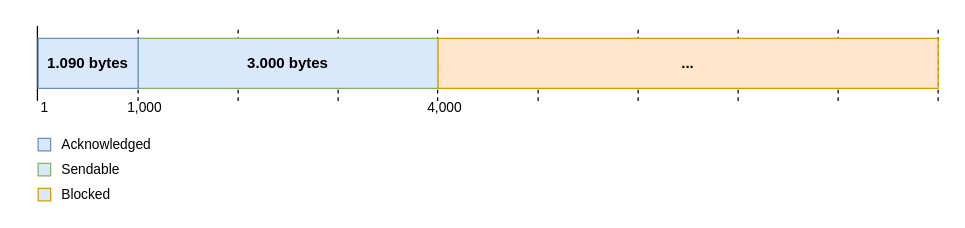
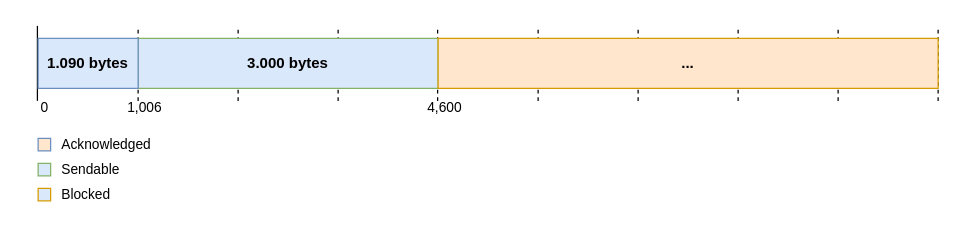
  <mxCell id="0" />
  <mxCell id="1" parent="0" />
  <mxCell id="2" value="" style="endArrow=none;dashed=1;html=1;rounded=0;" edge="1" parent="1"><mxGeometry width="50" height="50" relative="1" as="geometry"><mxPoint x="110" y="80" as="sourcePoint" /><mxPoint x="110" y="20" as="targetPoint" /></mxGeometry></mxCell>
  <mxCell id="3" value="" style="endArrow=none;dashed=1;html=1;rounded=0;" edge="1" parent="1"><mxGeometry width="50" height="50" relative="1" as="geometry"><mxPoint x="349.6" y="80" as="sourcePoint" /><mxPoint x="349.6" y="20" as="targetPoint" /></mxGeometry></mxCell>
- <mxCell id="4" value="&lt;font style=&quot;font-size: 11px; font-weight: normal;&quot;&gt;Acknowledged&lt;/font&gt;" style="rounded=0;html=1;fontStyle=1;fillColor=#dae8fc;strokeColor=#6c8ebf;align=left;labelPosition=right;verticalLabelPosition=middle;verticalAlign=middle;spacing=9;" vertex="1" parent="1"><mxGeometry x="30" y="110" width="10" height="10" as="geometry" /></mxCell>
+ <mxCell id="4" value="&lt;font style=&quot;font-size: 11px; font-weight: normal;&quot;&gt;Acknowledged&lt;/font&gt;" style="rounded=0;html=1;fontStyle=1;fillColor=#ffe6cc;strokeColor=#6c8ebf;align=left;labelPosition=right;verticalLabelPosition=middle;verticalAlign=middle;spacing=9;" vertex="1" parent="1"><mxGeometry x="30" y="110" width="10" height="10" as="geometry" /></mxCell>
  <mxCell id="5" value="Sendable" style="rounded=0;html=1;fontStyle=0;fillColor=#dae8fc;strokeColor=#82b366;align=left;labelPosition=right;verticalLabelPosition=middle;verticalAlign=middle;spacing=9;fontSize=11;" vertex="1" parent="1"><mxGeometry x="30" y="130" width="10" height="10" as="geometry" /></mxCell>
  <mxCell id="6" value="Blocked" style="rounded=0;html=1;fontStyle=0;fillColor=#dae8fc;strokeColor=#d79b00;align=left;labelPosition=right;verticalLabelPosition=middle;verticalAlign=middle;spacing=9;fontSize=11;" vertex="1" parent="1"><mxGeometry x="30" y="150" width="10" height="10" as="geometry" /></mxCell>
- <mxCell id="7" value="1,000" style="text;html=1;align=center;verticalAlign=middle;resizable=0;points=[];autosize=1;strokeColor=none;fillColor=none;fontSize=11;" vertex="1" parent="1"><mxGeometry x="90" y="70" width="50" height="30" as="geometry" /></mxCell>
- <mxCell id="8" value="4,000" style="text;html=1;align=center;verticalAlign=middle;resizable=0;points=[];autosize=1;strokeColor=none;fillColor=none;fontSize=11;" vertex="1" parent="1"><mxGeometry x="330" y="70" width="50" height="30" as="geometry" /></mxCell>
+ <mxCell id="7" value="1,006" style="text;html=1;align=center;verticalAlign=middle;resizable=0;points=[];autosize=1;strokeColor=none;fillColor=none;fontSize=11;" vertex="1" parent="1"><mxGeometry x="90" y="70" width="50" height="30" as="geometry" /></mxCell>
+ <mxCell id="8" value="4,600" style="text;html=1;align=center;verticalAlign=middle;resizable=0;points=[];autosize=1;strokeColor=none;fillColor=none;fontSize=11;" vertex="1" parent="1"><mxGeometry x="330" y="70" width="50" height="30" as="geometry" /></mxCell>
  <mxCell id="9" value="" style="endArrow=none;html=1;rounded=0;" edge="1" parent="1"><mxGeometry width="50" height="50" relative="1" as="geometry"><mxPoint x="29.43" y="80" as="sourcePoint" /><mxPoint x="29.43" y="20" as="targetPoint" /></mxGeometry></mxCell>
  <mxCell id="10" value="" style="endArrow=none;dashed=1;html=1;rounded=0;" edge="1" parent="1"><mxGeometry width="50" height="50" relative="1" as="geometry"><mxPoint x="190" y="80" as="sourcePoint" /><mxPoint x="190" y="20" as="targetPoint" /></mxGeometry></mxCell>
  <mxCell id="11" value="" style="endArrow=none;dashed=1;html=1;rounded=0;" edge="1" parent="1"><mxGeometry width="50" height="50" relative="1" as="geometry"><mxPoint x="270" y="80" as="sourcePoint" /><mxPoint x="270" y="20" as="targetPoint" /></mxGeometry></mxCell>
  <mxCell id="12" value="" style="endArrow=none;dashed=1;html=1;rounded=0;" edge="1" parent="1"><mxGeometry width="50" height="50" relative="1" as="geometry"><mxPoint x="430" y="80" as="sourcePoint" /><mxPoint x="430" y="20" as="targetPoint" /></mxGeometry></mxCell>
  <mxCell id="13" value="" style="endArrow=none;dashed=1;html=1;rounded=0;" edge="1" parent="1"><mxGeometry width="50" height="50" relative="1" as="geometry"><mxPoint x="510" y="80" as="sourcePoint" /><mxPoint x="510" y="20" as="targetPoint" /></mxGeometry></mxCell>
  <mxCell id="14" value="" style="endArrow=none;dashed=1;html=1;rounded=0;" edge="1" parent="1"><mxGeometry width="50" height="50" relative="1" as="geometry"><mxPoint x="590" y="80" as="sourcePoint" /><mxPoint x="590" y="20" as="targetPoint" /></mxGeometry></mxCell>
  <mxCell id="15" value="" style="endArrow=none;dashed=1;html=1;rounded=0;" edge="1" parent="1"><mxGeometry width="50" height="50" relative="1" as="geometry"><mxPoint x="670" y="80" as="sourcePoint" /><mxPoint x="670" y="20" as="targetPoint" /></mxGeometry></mxCell>
  <mxCell id="16" value="" style="endArrow=none;dashed=1;html=1;rounded=0;" edge="1" parent="1"><mxGeometry width="50" height="50" relative="1" as="geometry"><mxPoint x="750" y="80" as="sourcePoint" /><mxPoint x="750" y="20" as="targetPoint" /></mxGeometry></mxCell>
  <mxCell id="17" value="3.000 bytes" style="rounded=0;whiteSpace=wrap;html=1;fontStyle=1;fillColor=#dae8fc;strokeColor=#82b366;" vertex="1" parent="1"><mxGeometry x="110" y="30" width="240" height="40" as="geometry" /></mxCell>
  <mxCell id="18" value="..." style="rounded=0;whiteSpace=wrap;html=1;fontStyle=1;fillColor=#ffe6cc;strokeColor=#d79b00;" vertex="1" parent="1"><mxGeometry x="350" y="30" width="400" height="40" as="geometry" /></mxCell>
  <mxCell id="19" value="1.090 bytes" style="rounded=0;whiteSpace=wrap;html=1;fontStyle=1;fillColor=#dae8fc;strokeColor=#6c8ebf;" vertex="1" parent="1"><mxGeometry x="30" y="30" width="80" height="40" as="geometry" /></mxCell>
- <mxCell id="20" value="1" style="text;html=1;align=center;verticalAlign=middle;resizable=0;points=[];autosize=1;strokeColor=none;fillColor=none;fontSize=11;" vertex="1" parent="1"><mxGeometry x="20" y="70" width="30" height="30" as="geometry" /></mxCell>
+ <mxCell id="20" value="0" style="text;html=1;align=center;verticalAlign=middle;resizable=0;points=[];autosize=1;strokeColor=none;fillColor=none;fontSize=11;" vertex="1" parent="1"><mxGeometry x="20" y="70" width="30" height="30" as="geometry" /></mxCell>
